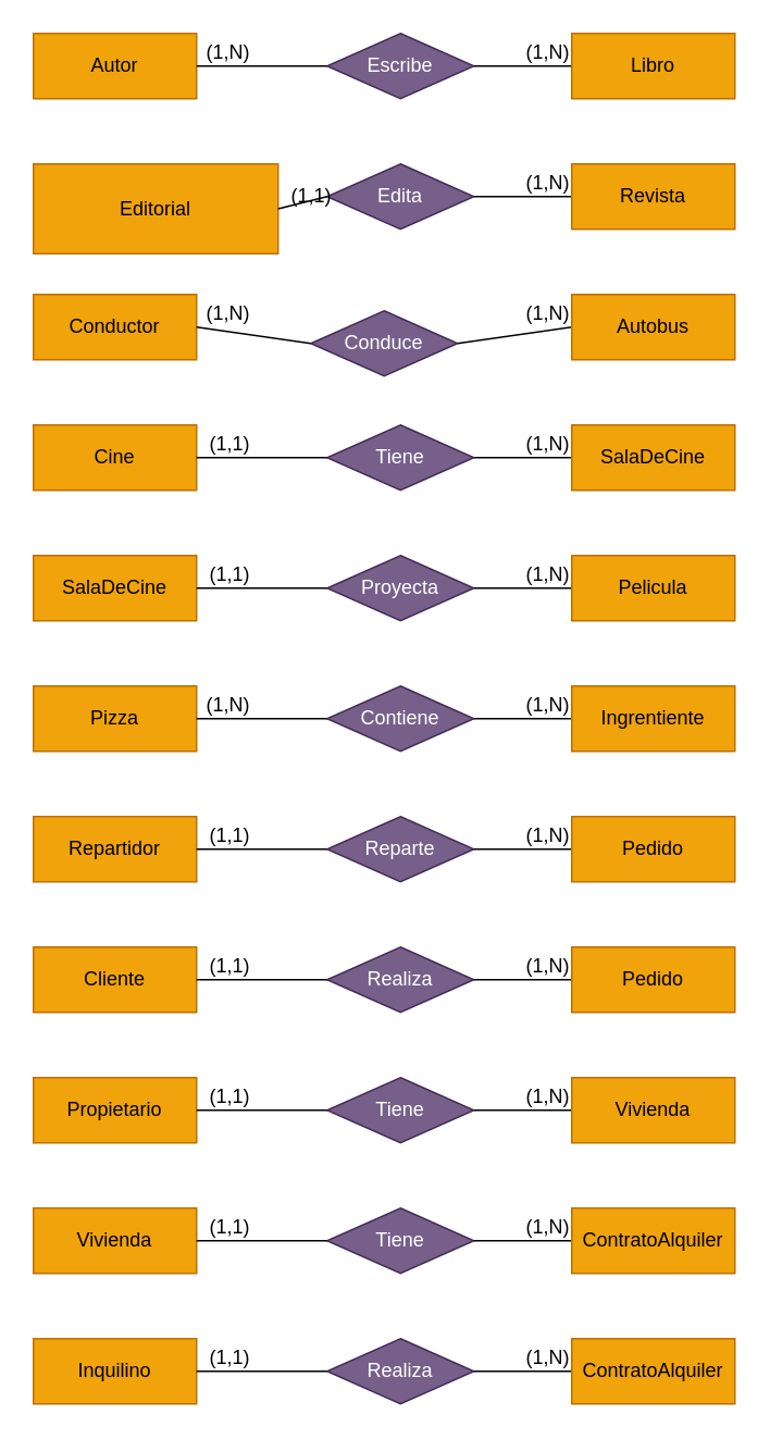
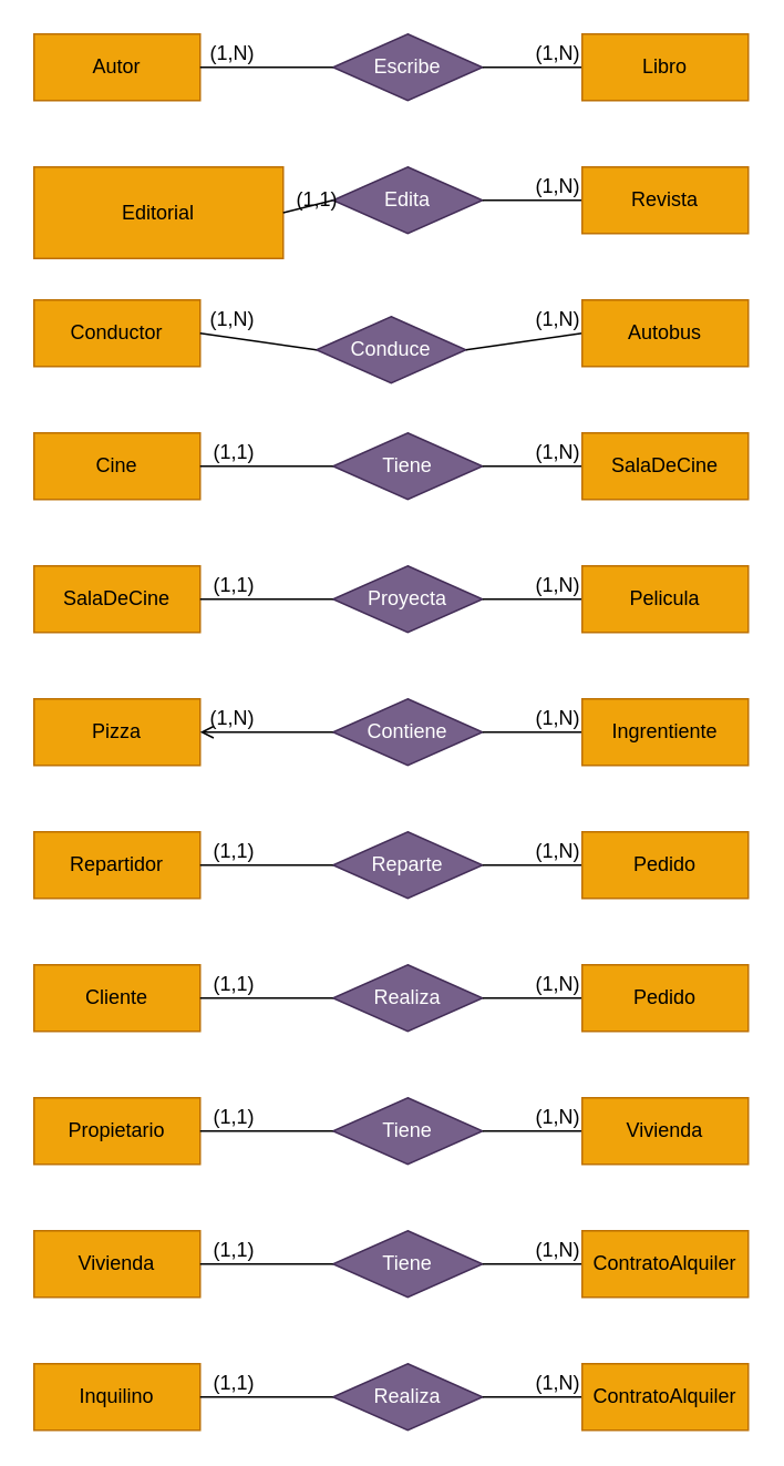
  <mxCell id="0" />
  <mxCell id="1" parent="0" />
  <mxCell id="2" value="Autor" style="whiteSpace=wrap;html=1;align=center;fillColor=#f0a30a;strokeColor=#BD7000;fontColor=#000000;" parent="1" vertex="1"><mxGeometry x="20" y="20" width="100" height="40" as="geometry" /></mxCell>
  <mxCell id="3" value="Escribe" style="shape=rhombus;perimeter=rhombusPerimeter;whiteSpace=wrap;html=1;align=center;fillColor=#76608a;fontColor=#ffffff;strokeColor=#432D57;" parent="1" vertex="1"><mxGeometry x="200" y="20" width="90" height="40" as="geometry" /></mxCell>
  <mxCell id="4" value="" style="endArrow=none;html=1;rounded=0;exitX=0;exitY=0.5;exitDx=0;exitDy=0;entryX=1;entryY=0.5;entryDx=0;entryDy=0;" parent="1" source="3" target="2" edge="1"><mxGeometry relative="1" as="geometry"><mxPoint x="177" y="10" as="sourcePoint" /><mxPoint x="130" y="40" as="targetPoint" /></mxGeometry></mxCell>
  <mxCell id="5" value="(1,N)" style="resizable=0;html=1;whiteSpace=wrap;align=right;verticalAlign=bottom;" parent="4" connectable="0" vertex="1"><mxGeometry x="1" relative="1" as="geometry"><mxPoint x="34" as="offset" /></mxGeometry></mxCell>
  <mxCell id="6" value="" style="endArrow=none;html=1;rounded=0;exitX=1;exitY=0.5;exitDx=0;exitDy=0;entryX=0;entryY=0.5;entryDx=0;entryDy=0;" parent="1" source="3" target="8" edge="1"><mxGeometry relative="1" as="geometry"><mxPoint x="177" y="10" as="sourcePoint" /><mxPoint x="350" y="40" as="targetPoint" /></mxGeometry></mxCell>
  <mxCell id="7" value="(1,N)" style="resizable=0;html=1;whiteSpace=wrap;align=right;verticalAlign=bottom;" parent="6" connectable="0" vertex="1"><mxGeometry x="1" relative="1" as="geometry"><mxPoint as="offset" /></mxGeometry></mxCell>
  <mxCell id="8" value="Libro" style="whiteSpace=wrap;html=1;align=center;fillColor=#f0a30a;strokeColor=#BD7000;fontColor=#000000;verticalAlign=middle;fontFamily=Helvetica;fontSize=12;" parent="1" vertex="1"><mxGeometry x="350" y="20" width="100" height="40" as="geometry" /></mxCell>
  <mxCell id="9" value="Editorial" style="whiteSpace=wrap;html=1;align=center;fillColor=#f0a30a;strokeColor=#BD7000;fontColor=#000000;" parent="1" vertex="1"><mxGeometry x="20" y="100" width="150" height="55" as="geometry" /></mxCell>
  <mxCell id="10" value="Edita" style="shape=rhombus;perimeter=rhombusPerimeter;whiteSpace=wrap;html=1;align=center;fillColor=#76608a;fontColor=#ffffff;strokeColor=#432D57;" parent="1" vertex="1"><mxGeometry x="200" y="100" width="90" height="40" as="geometry" /></mxCell>
  <mxCell id="11" value="" style="endArrow=none;html=1;rounded=0;exitX=0;exitY=0.5;exitDx=0;exitDy=0;entryX=1;entryY=0.5;entryDx=0;entryDy=0;" parent="1" source="10" target="9" edge="1"><mxGeometry relative="1" as="geometry"><mxPoint x="177" y="90" as="sourcePoint" /><mxPoint x="130" y="120" as="targetPoint" /></mxGeometry></mxCell>
  <mxCell id="12" value="(1,1&lt;span style=&quot;background-color: transparent; color: light-dark(rgb(0, 0, 0), rgb(255, 255, 255));&quot;&gt;)&lt;/span&gt;" style="resizable=0;html=1;whiteSpace=wrap;align=right;verticalAlign=bottom;" parent="11" connectable="0" vertex="1"><mxGeometry x="1" relative="1" as="geometry"><mxPoint x="34" as="offset" /></mxGeometry></mxCell>
  <mxCell id="13" value="" style="endArrow=none;html=1;rounded=0;exitX=1;exitY=0.5;exitDx=0;exitDy=0;entryX=0;entryY=0.5;entryDx=0;entryDy=0;" parent="1" source="10" target="15" edge="1"><mxGeometry relative="1" as="geometry"><mxPoint x="177" y="90" as="sourcePoint" /><mxPoint x="350" y="120" as="targetPoint" /></mxGeometry></mxCell>
  <mxCell id="14" value="(1,N)" style="resizable=0;html=1;whiteSpace=wrap;align=right;verticalAlign=bottom;" parent="13" connectable="0" vertex="1"><mxGeometry x="1" relative="1" as="geometry"><mxPoint as="offset" /></mxGeometry></mxCell>
  <mxCell id="15" value="Revista" style="whiteSpace=wrap;html=1;align=center;fillColor=#f0a30a;strokeColor=#BD7000;fontColor=#000000;" parent="1" vertex="1"><mxGeometry x="350" y="100" width="100" height="40" as="geometry" /></mxCell>
  <mxCell id="16" value="Conductor" style="whiteSpace=wrap;html=1;align=center;fillColor=#f0a30a;strokeColor=#BD7000;fontColor=#000000;" parent="1" vertex="1"><mxGeometry x="20" y="180" width="100" height="40" as="geometry" /></mxCell>
  <mxCell id="17" value="Conduce" style="shape=rhombus;perimeter=rhombusPerimeter;whiteSpace=wrap;html=1;align=center;fillColor=#76608a;fontColor=#ffffff;strokeColor=#432D57;" parent="1" vertex="1"><mxGeometry x="190" y="190" width="90" height="40" as="geometry" /></mxCell>
  <mxCell id="18" value="" style="endArrow=none;html=1;rounded=0;exitX=0;exitY=0.5;exitDx=0;exitDy=0;entryX=1;entryY=0.5;entryDx=0;entryDy=0;" parent="1" source="17" target="16" edge="1"><mxGeometry relative="1" as="geometry"><mxPoint x="177" y="170" as="sourcePoint" /><mxPoint x="130" y="200" as="targetPoint" /></mxGeometry></mxCell>
  <mxCell id="19" value="(1,N)" style="resizable=0;html=1;whiteSpace=wrap;align=right;verticalAlign=bottom;" parent="18" connectable="0" vertex="1"><mxGeometry x="1" relative="1" as="geometry"><mxPoint x="34" as="offset" /></mxGeometry></mxCell>
  <mxCell id="20" value="" style="endArrow=none;html=1;rounded=0;exitX=1;exitY=0.5;exitDx=0;exitDy=0;entryX=0;entryY=0.5;entryDx=0;entryDy=0;" parent="1" source="17" target="22" edge="1"><mxGeometry relative="1" as="geometry"><mxPoint x="177" y="170" as="sourcePoint" /><mxPoint x="350" y="200" as="targetPoint" /></mxGeometry></mxCell>
  <mxCell id="21" value="(1,N)" style="resizable=0;html=1;whiteSpace=wrap;align=right;verticalAlign=bottom;" parent="20" connectable="0" vertex="1"><mxGeometry x="1" relative="1" as="geometry"><mxPoint as="offset" /></mxGeometry></mxCell>
  <mxCell id="22" value="Autobus" style="whiteSpace=wrap;html=1;align=center;fillColor=#f0a30a;strokeColor=#BD7000;fontColor=#000000;" parent="1" vertex="1"><mxGeometry x="350" y="180" width="100" height="40" as="geometry" /></mxCell>
  <mxCell id="23" value="Cine" style="whiteSpace=wrap;html=1;align=center;fillColor=#f0a30a;strokeColor=#BD7000;fontColor=#000000;" parent="1" vertex="1"><mxGeometry x="20" y="260" width="100" height="40" as="geometry" /></mxCell>
  <mxCell id="24" value="Tiene" style="shape=rhombus;perimeter=rhombusPerimeter;whiteSpace=wrap;html=1;align=center;fillColor=#76608a;fontColor=#ffffff;strokeColor=#432D57;" parent="1" vertex="1"><mxGeometry x="200" y="260" width="90" height="40" as="geometry" /></mxCell>
  <mxCell id="25" value="" style="endArrow=none;html=1;rounded=0;exitX=0;exitY=0.5;exitDx=0;exitDy=0;entryX=1;entryY=0.5;entryDx=0;entryDy=0;" parent="1" source="24" target="23" edge="1"><mxGeometry relative="1" as="geometry"><mxPoint x="177" y="250" as="sourcePoint" /><mxPoint x="130" y="280" as="targetPoint" /></mxGeometry></mxCell>
  <mxCell id="26" value="(1,1)" style="resizable=0;html=1;whiteSpace=wrap;align=right;verticalAlign=bottom;" parent="25" connectable="0" vertex="1"><mxGeometry x="1" relative="1" as="geometry"><mxPoint x="34" as="offset" /></mxGeometry></mxCell>
  <mxCell id="27" value="" style="endArrow=none;html=1;rounded=0;exitX=1;exitY=0.5;exitDx=0;exitDy=0;entryX=0;entryY=0.5;entryDx=0;entryDy=0;" parent="1" source="24" target="29" edge="1"><mxGeometry relative="1" as="geometry"><mxPoint x="177" y="250" as="sourcePoint" /><mxPoint x="350" y="280" as="targetPoint" /></mxGeometry></mxCell>
  <mxCell id="28" value="(1,N)" style="resizable=0;html=1;whiteSpace=wrap;align=right;verticalAlign=bottom;" parent="27" connectable="0" vertex="1"><mxGeometry x="1" relative="1" as="geometry"><mxPoint as="offset" /></mxGeometry></mxCell>
  <mxCell id="29" value="SalaDeCine" style="whiteSpace=wrap;html=1;align=center;fillColor=#f0a30a;strokeColor=#BD7000;fontColor=#000000;" parent="1" vertex="1"><mxGeometry x="350" y="260" width="100" height="40" as="geometry" /></mxCell>
  <mxCell id="30" value="SalaDeCine" style="whiteSpace=wrap;html=1;align=center;fillColor=#f0a30a;strokeColor=#BD7000;fontColor=#000000;" parent="1" vertex="1"><mxGeometry x="20" y="340" width="100" height="40" as="geometry" /></mxCell>
  <mxCell id="31" value="Proyecta" style="shape=rhombus;perimeter=rhombusPerimeter;whiteSpace=wrap;html=1;align=center;fillColor=#76608a;fontColor=#ffffff;strokeColor=#432D57;" parent="1" vertex="1"><mxGeometry x="200" y="340" width="90" height="40" as="geometry" /></mxCell>
  <mxCell id="32" value="" style="endArrow=none;html=1;rounded=0;exitX=0;exitY=0.5;exitDx=0;exitDy=0;entryX=1;entryY=0.5;entryDx=0;entryDy=0;" parent="1" source="31" target="30" edge="1"><mxGeometry relative="1" as="geometry"><mxPoint x="177" y="330" as="sourcePoint" /><mxPoint x="130" y="360" as="targetPoint" /></mxGeometry></mxCell>
  <mxCell id="33" value="(1,1)" style="resizable=0;html=1;whiteSpace=wrap;align=right;verticalAlign=bottom;" parent="32" connectable="0" vertex="1"><mxGeometry x="1" relative="1" as="geometry"><mxPoint x="34" as="offset" /></mxGeometry></mxCell>
  <mxCell id="34" value="" style="endArrow=none;html=1;rounded=0;exitX=1;exitY=0.5;exitDx=0;exitDy=0;entryX=0;entryY=0.5;entryDx=0;entryDy=0;" parent="1" source="31" target="36" edge="1"><mxGeometry relative="1" as="geometry"><mxPoint x="177" y="330" as="sourcePoint" /><mxPoint x="350" y="360" as="targetPoint" /></mxGeometry></mxCell>
  <mxCell id="35" value="(1,N)" style="resizable=0;html=1;whiteSpace=wrap;align=right;verticalAlign=bottom;" parent="34" connectable="0" vertex="1"><mxGeometry x="1" relative="1" as="geometry"><mxPoint as="offset" /></mxGeometry></mxCell>
  <mxCell id="36" value="Pelicula" style="whiteSpace=wrap;html=1;align=center;fillColor=#f0a30a;strokeColor=#BD7000;fontColor=#000000;" parent="1" vertex="1"><mxGeometry x="350" y="340" width="100" height="40" as="geometry" /></mxCell>
  <mxCell id="37" value="Pizza" style="whiteSpace=wrap;html=1;align=center;fillColor=#f0a30a;strokeColor=#BD7000;fontColor=#000000;" parent="1" vertex="1"><mxGeometry x="20" y="420" width="100" height="40" as="geometry" /></mxCell>
  <mxCell id="38" value="Contiene" style="shape=rhombus;perimeter=rhombusPerimeter;whiteSpace=wrap;html=1;align=center;fillColor=#76608a;fontColor=#ffffff;strokeColor=#432D57;" parent="1" vertex="1"><mxGeometry x="200" y="420" width="90" height="40" as="geometry" /></mxCell>
- <mxCell id="39" value="" style="endArrow=none;html=1;rounded=0;exitX=0;exitY=0.5;exitDx=0;exitDy=0;entryX=1;entryY=0.5;entryDx=0;entryDy=0;" parent="1" source="38" target="37" edge="1"><mxGeometry relative="1" as="geometry"><mxPoint x="177" y="410" as="sourcePoint" /><mxPoint x="130" y="440" as="targetPoint" /></mxGeometry></mxCell>
+ <mxCell id="39" value="" style="endArrow=open;html=1;rounded=0;exitX=0;exitY=0.5;exitDx=0;exitDy=0;entryX=1;entryY=0.5;entryDx=0;entryDy=0;" parent="1" source="38" target="37" edge="1"><mxGeometry relative="1" as="geometry"><mxPoint x="177" y="410" as="sourcePoint" /><mxPoint x="130" y="440" as="targetPoint" /></mxGeometry></mxCell>
  <mxCell id="40" value="(1,N)" style="resizable=0;html=1;whiteSpace=wrap;align=right;verticalAlign=bottom;" parent="39" connectable="0" vertex="1"><mxGeometry x="1" relative="1" as="geometry"><mxPoint x="34" as="offset" /></mxGeometry></mxCell>
  <mxCell id="41" value="" style="endArrow=none;html=1;rounded=0;exitX=1;exitY=0.5;exitDx=0;exitDy=0;entryX=0;entryY=0.5;entryDx=0;entryDy=0;" parent="1" source="38" target="43" edge="1"><mxGeometry relative="1" as="geometry"><mxPoint x="177" y="410" as="sourcePoint" /><mxPoint x="350" y="440" as="targetPoint" /></mxGeometry></mxCell>
  <mxCell id="42" value="(1,N)" style="resizable=0;html=1;whiteSpace=wrap;align=right;verticalAlign=bottom;" parent="41" connectable="0" vertex="1"><mxGeometry x="1" relative="1" as="geometry"><mxPoint as="offset" /></mxGeometry></mxCell>
  <mxCell id="43" value="Ingrentiente" style="whiteSpace=wrap;html=1;align=center;fillColor=#f0a30a;strokeColor=#BD7000;fontColor=#000000;" parent="1" vertex="1"><mxGeometry x="350" y="420" width="100" height="40" as="geometry" /></mxCell>
  <mxCell id="44" value="Repartidor" style="whiteSpace=wrap;html=1;align=center;fillColor=#f0a30a;strokeColor=#BD7000;fontColor=#000000;" parent="1" vertex="1"><mxGeometry x="20" y="500" width="100" height="40" as="geometry" /></mxCell>
  <mxCell id="45" value="Reparte" style="shape=rhombus;perimeter=rhombusPerimeter;whiteSpace=wrap;html=1;align=center;fillColor=#76608a;fontColor=#ffffff;strokeColor=#432D57;" parent="1" vertex="1"><mxGeometry x="200" y="500" width="90" height="40" as="geometry" /></mxCell>
  <mxCell id="46" value="" style="endArrow=none;html=1;rounded=0;exitX=0;exitY=0.5;exitDx=0;exitDy=0;entryX=1;entryY=0.5;entryDx=0;entryDy=0;" parent="1" source="45" target="44" edge="1"><mxGeometry relative="1" as="geometry"><mxPoint x="177" y="490" as="sourcePoint" /><mxPoint x="130" y="520" as="targetPoint" /></mxGeometry></mxCell>
  <mxCell id="47" value="(1,1)" style="resizable=0;html=1;whiteSpace=wrap;align=right;verticalAlign=bottom;" parent="46" connectable="0" vertex="1"><mxGeometry x="1" relative="1" as="geometry"><mxPoint x="34" as="offset" /></mxGeometry></mxCell>
  <mxCell id="48" value="" style="endArrow=none;html=1;rounded=0;exitX=1;exitY=0.5;exitDx=0;exitDy=0;entryX=0;entryY=0.5;entryDx=0;entryDy=0;" parent="1" source="45" target="50" edge="1"><mxGeometry relative="1" as="geometry"><mxPoint x="177" y="490" as="sourcePoint" /><mxPoint x="350" y="520" as="targetPoint" /></mxGeometry></mxCell>
  <mxCell id="49" value="(1,N)" style="resizable=0;html=1;whiteSpace=wrap;align=right;verticalAlign=bottom;" parent="48" connectable="0" vertex="1"><mxGeometry x="1" relative="1" as="geometry"><mxPoint as="offset" /></mxGeometry></mxCell>
  <mxCell id="50" value="Pedido" style="whiteSpace=wrap;html=1;align=center;fillColor=#f0a30a;strokeColor=#BD7000;fontColor=#000000;" parent="1" vertex="1"><mxGeometry x="350" y="500" width="100" height="40" as="geometry" /></mxCell>
  <mxCell id="51" value="Cliente" style="whiteSpace=wrap;html=1;align=center;fillColor=#f0a30a;strokeColor=#BD7000;fontColor=#000000;" parent="1" vertex="1"><mxGeometry x="20" y="580" width="100" height="40" as="geometry" /></mxCell>
  <mxCell id="52" value="Realiza" style="shape=rhombus;perimeter=rhombusPerimeter;whiteSpace=wrap;html=1;align=center;fillColor=#76608a;fontColor=#ffffff;strokeColor=#432D57;" parent="1" vertex="1"><mxGeometry x="200" y="580" width="90" height="40" as="geometry" /></mxCell>
  <mxCell id="53" value="" style="endArrow=none;html=1;rounded=0;exitX=0;exitY=0.5;exitDx=0;exitDy=0;entryX=1;entryY=0.5;entryDx=0;entryDy=0;" parent="1" source="52" target="51" edge="1"><mxGeometry relative="1" as="geometry"><mxPoint x="177" y="570" as="sourcePoint" /><mxPoint x="130" y="600" as="targetPoint" /></mxGeometry></mxCell>
  <mxCell id="54" value="(1,1)" style="resizable=0;html=1;whiteSpace=wrap;align=right;verticalAlign=bottom;" parent="53" connectable="0" vertex="1"><mxGeometry x="1" relative="1" as="geometry"><mxPoint x="34" as="offset" /></mxGeometry></mxCell>
  <mxCell id="55" value="" style="endArrow=none;html=1;rounded=0;exitX=1;exitY=0.5;exitDx=0;exitDy=0;entryX=0;entryY=0.5;entryDx=0;entryDy=0;" parent="1" source="52" target="57" edge="1"><mxGeometry relative="1" as="geometry"><mxPoint x="177" y="570" as="sourcePoint" /><mxPoint x="350" y="600" as="targetPoint" /></mxGeometry></mxCell>
  <mxCell id="56" value="(1,N)" style="resizable=0;html=1;whiteSpace=wrap;align=right;verticalAlign=bottom;" parent="55" connectable="0" vertex="1"><mxGeometry x="1" relative="1" as="geometry"><mxPoint as="offset" /></mxGeometry></mxCell>
  <mxCell id="57" value="Pedido" style="whiteSpace=wrap;html=1;align=center;fillColor=#f0a30a;strokeColor=#BD7000;fontColor=#000000;" parent="1" vertex="1"><mxGeometry x="350" y="580" width="100" height="40" as="geometry" /></mxCell>
  <mxCell id="58" value="Propietario" style="whiteSpace=wrap;html=1;align=center;fillColor=#f0a30a;strokeColor=#BD7000;fontColor=#000000;" parent="1" vertex="1"><mxGeometry x="20" y="660" width="100" height="40" as="geometry" /></mxCell>
  <mxCell id="59" value="Tiene" style="shape=rhombus;perimeter=rhombusPerimeter;whiteSpace=wrap;html=1;align=center;fillColor=#76608a;fontColor=#ffffff;strokeColor=#432D57;" parent="1" vertex="1"><mxGeometry x="200" y="660" width="90" height="40" as="geometry" /></mxCell>
  <mxCell id="60" value="" style="endArrow=none;html=1;rounded=0;exitX=0;exitY=0.5;exitDx=0;exitDy=0;entryX=1;entryY=0.5;entryDx=0;entryDy=0;" parent="1" source="59" target="58" edge="1"><mxGeometry relative="1" as="geometry"><mxPoint x="177" y="650" as="sourcePoint" /><mxPoint x="130" y="680" as="targetPoint" /></mxGeometry></mxCell>
  <mxCell id="61" value="(1,1)" style="resizable=0;html=1;whiteSpace=wrap;align=right;verticalAlign=bottom;" parent="60" connectable="0" vertex="1"><mxGeometry x="1" relative="1" as="geometry"><mxPoint x="34" as="offset" /></mxGeometry></mxCell>
  <mxCell id="62" value="" style="endArrow=none;html=1;rounded=0;exitX=1;exitY=0.5;exitDx=0;exitDy=0;entryX=0;entryY=0.5;entryDx=0;entryDy=0;" parent="1" source="59" target="64" edge="1"><mxGeometry relative="1" as="geometry"><mxPoint x="177" y="650" as="sourcePoint" /><mxPoint x="350" y="680" as="targetPoint" /></mxGeometry></mxCell>
  <mxCell id="63" value="(1,N)" style="resizable=0;html=1;whiteSpace=wrap;align=right;verticalAlign=bottom;" parent="62" connectable="0" vertex="1"><mxGeometry x="1" relative="1" as="geometry"><mxPoint as="offset" /></mxGeometry></mxCell>
  <mxCell id="64" value="Vivienda" style="whiteSpace=wrap;html=1;align=center;fillColor=#f0a30a;strokeColor=#BD7000;fontColor=#000000;" parent="1" vertex="1"><mxGeometry x="350" y="660" width="100" height="40" as="geometry" /></mxCell>
  <mxCell id="65" value="Vivienda" style="whiteSpace=wrap;html=1;align=center;fillColor=#f0a30a;strokeColor=#BD7000;fontColor=#000000;" parent="1" vertex="1"><mxGeometry x="20" y="740" width="100" height="40" as="geometry" /></mxCell>
  <mxCell id="66" value="Tiene" style="shape=rhombus;perimeter=rhombusPerimeter;whiteSpace=wrap;html=1;align=center;fillColor=#76608a;fontColor=#ffffff;strokeColor=#432D57;" parent="1" vertex="1"><mxGeometry x="200" y="740" width="90" height="40" as="geometry" /></mxCell>
  <mxCell id="67" value="" style="endArrow=none;html=1;rounded=0;exitX=0;exitY=0.5;exitDx=0;exitDy=0;entryX=1;entryY=0.5;entryDx=0;entryDy=0;" parent="1" source="66" target="65" edge="1"><mxGeometry relative="1" as="geometry"><mxPoint x="177" y="730" as="sourcePoint" /><mxPoint x="130" y="760" as="targetPoint" /></mxGeometry></mxCell>
  <mxCell id="68" value="(1,1)" style="resizable=0;html=1;whiteSpace=wrap;align=right;verticalAlign=bottom;" parent="67" connectable="0" vertex="1"><mxGeometry x="1" relative="1" as="geometry"><mxPoint x="34" as="offset" /></mxGeometry></mxCell>
  <mxCell id="69" value="" style="endArrow=none;html=1;rounded=0;exitX=1;exitY=0.5;exitDx=0;exitDy=0;entryX=0;entryY=0.5;entryDx=0;entryDy=0;" parent="1" source="66" target="71" edge="1"><mxGeometry relative="1" as="geometry"><mxPoint x="177" y="730" as="sourcePoint" /><mxPoint x="350" y="760" as="targetPoint" /></mxGeometry></mxCell>
  <mxCell id="70" value="(1,N)" style="resizable=0;html=1;whiteSpace=wrap;align=right;verticalAlign=bottom;" parent="69" connectable="0" vertex="1"><mxGeometry x="1" relative="1" as="geometry"><mxPoint as="offset" /></mxGeometry></mxCell>
  <mxCell id="71" value="ContratoAlquiler" style="whiteSpace=wrap;html=1;align=center;fillColor=#f0a30a;strokeColor=#BD7000;fontColor=#000000;" parent="1" vertex="1"><mxGeometry x="350" y="740" width="100" height="40" as="geometry" /></mxCell>
  <mxCell id="72" value="Inquilino" style="whiteSpace=wrap;html=1;align=center;fillColor=#f0a30a;strokeColor=#BD7000;fontColor=#000000;" parent="1" vertex="1"><mxGeometry x="20" y="820" width="100" height="40" as="geometry" /></mxCell>
  <mxCell id="73" value="Realiza" style="shape=rhombus;perimeter=rhombusPerimeter;whiteSpace=wrap;html=1;align=center;fillColor=#76608a;fontColor=#ffffff;strokeColor=#432D57;" parent="1" vertex="1"><mxGeometry x="200" y="820" width="90" height="40" as="geometry" /></mxCell>
  <mxCell id="74" value="" style="endArrow=none;html=1;rounded=0;exitX=0;exitY=0.5;exitDx=0;exitDy=0;entryX=1;entryY=0.5;entryDx=0;entryDy=0;" parent="1" source="73" target="72" edge="1"><mxGeometry relative="1" as="geometry"><mxPoint x="177" y="810" as="sourcePoint" /><mxPoint x="130" y="840" as="targetPoint" /></mxGeometry></mxCell>
  <mxCell id="75" value="(1,1)" style="resizable=0;html=1;whiteSpace=wrap;align=right;verticalAlign=bottom;" parent="74" connectable="0" vertex="1"><mxGeometry x="1" relative="1" as="geometry"><mxPoint x="34" as="offset" /></mxGeometry></mxCell>
  <mxCell id="76" value="" style="endArrow=none;html=1;rounded=0;exitX=1;exitY=0.5;exitDx=0;exitDy=0;entryX=0;entryY=0.5;entryDx=0;entryDy=0;" parent="1" source="73" target="78" edge="1"><mxGeometry relative="1" as="geometry"><mxPoint x="177" y="810" as="sourcePoint" /><mxPoint x="350" y="840" as="targetPoint" /></mxGeometry></mxCell>
  <mxCell id="77" value="(1,N)" style="resizable=0;html=1;whiteSpace=wrap;align=right;verticalAlign=bottom;" parent="76" connectable="0" vertex="1"><mxGeometry x="1" relative="1" as="geometry"><mxPoint as="offset" /></mxGeometry></mxCell>
  <mxCell id="78" value="ContratoAlquiler" style="whiteSpace=wrap;html=1;align=center;fillColor=#f0a30a;strokeColor=#BD7000;fontColor=#000000;" parent="1" vertex="1"><mxGeometry x="350" y="820" width="100" height="40" as="geometry" /></mxCell>
